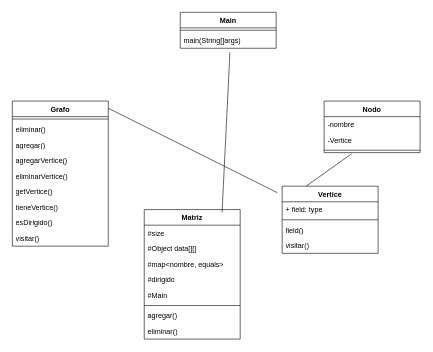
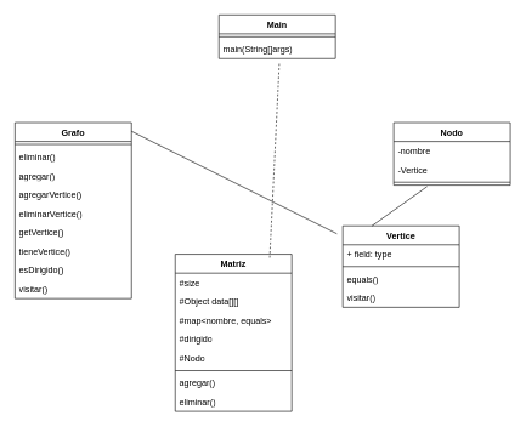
  <mxCell id="0" />
  <mxCell id="1" parent="0" />
  <mxCell id="2" value="Main" style="swimlane;fontStyle=1;align=center;verticalAlign=top;childLayout=stackLayout;horizontal=1;startSize=26;horizontalStack=0;resizeParent=1;resizeParentMax=0;resizeLast=0;collapsible=1;marginBottom=0;whiteSpace=wrap;html=1;" vertex="1" parent="1"><mxGeometry x="300" y="20" width="160" height="60" as="geometry" /></mxCell>
  <mxCell id="3" value="" style="line;strokeWidth=1;fillColor=none;align=left;verticalAlign=middle;spacingTop=-1;spacingLeft=3;spacingRight=3;rotatable=0;labelPosition=right;points=[];portConstraint=eastwest;strokeColor=inherit;" vertex="1" parent="2"><mxGeometry y="26" width="160" height="8" as="geometry" /></mxCell>
  <mxCell id="4" value="main(String[]args)" style="text;strokeColor=none;fillColor=none;align=left;verticalAlign=top;spacingLeft=4;spacingRight=4;overflow=hidden;rotatable=0;points=[[0,0.5],[1,0.5]];portConstraint=eastwest;whiteSpace=wrap;html=1;" vertex="1" parent="2"><mxGeometry y="34" width="160" height="26" as="geometry" /></mxCell>
  <mxCell id="5" value="Grafo" style="swimlane;fontStyle=1;align=center;verticalAlign=top;childLayout=stackLayout;horizontal=1;startSize=26;horizontalStack=0;resizeParent=1;resizeParentMax=0;resizeLast=0;collapsible=1;marginBottom=0;whiteSpace=wrap;html=1;" vertex="1" parent="1"><mxGeometry x="20" y="168" width="160" height="242" as="geometry" /></mxCell>
  <mxCell id="6" value="" style="line;strokeWidth=1;fillColor=none;align=left;verticalAlign=middle;spacingTop=-1;spacingLeft=3;spacingRight=3;rotatable=0;labelPosition=right;points=[];portConstraint=eastwest;strokeColor=inherit;" vertex="1" parent="5"><mxGeometry y="26" width="160" height="8" as="geometry" /></mxCell>
  <mxCell id="7" value="eliminar()" style="text;strokeColor=none;fillColor=none;align=left;verticalAlign=top;spacingLeft=4;spacingRight=4;overflow=hidden;rotatable=0;points=[[0,0.5],[1,0.5]];portConstraint=eastwest;whiteSpace=wrap;html=1;" vertex="1" parent="5"><mxGeometry y="34" width="160" height="26" as="geometry" /></mxCell>
  <mxCell id="8" value="agregar()" style="text;strokeColor=none;fillColor=none;align=left;verticalAlign=top;spacingLeft=4;spacingRight=4;overflow=hidden;rotatable=0;points=[[0,0.5],[1,0.5]];portConstraint=eastwest;whiteSpace=wrap;html=1;" vertex="1" parent="5"><mxGeometry y="60" width="160" height="26" as="geometry" /></mxCell>
  <mxCell id="9" value="agregarVertice()" style="text;strokeColor=none;fillColor=none;align=left;verticalAlign=top;spacingLeft=4;spacingRight=4;overflow=hidden;rotatable=0;points=[[0,0.5],[1,0.5]];portConstraint=eastwest;whiteSpace=wrap;html=1;" vertex="1" parent="5"><mxGeometry y="86" width="160" height="26" as="geometry" /></mxCell>
  <mxCell id="10" value="eliminarVertice()" style="text;strokeColor=none;fillColor=none;align=left;verticalAlign=top;spacingLeft=4;spacingRight=4;overflow=hidden;rotatable=0;points=[[0,0.5],[1,0.5]];portConstraint=eastwest;whiteSpace=wrap;html=1;" vertex="1" parent="5"><mxGeometry y="112" width="160" height="26" as="geometry" /></mxCell>
  <mxCell id="11" value="getVertice()" style="text;strokeColor=none;fillColor=none;align=left;verticalAlign=top;spacingLeft=4;spacingRight=4;overflow=hidden;rotatable=0;points=[[0,0.5],[1,0.5]];portConstraint=eastwest;whiteSpace=wrap;html=1;" vertex="1" parent="5"><mxGeometry y="138" width="160" height="26" as="geometry" /></mxCell>
  <mxCell id="12" value="tieneVertice()" style="text;strokeColor=none;fillColor=none;align=left;verticalAlign=top;spacingLeft=4;spacingRight=4;overflow=hidden;rotatable=0;points=[[0,0.5],[1,0.5]];portConstraint=eastwest;whiteSpace=wrap;html=1;" vertex="1" parent="5"><mxGeometry y="164" width="160" height="26" as="geometry" /></mxCell>
  <mxCell id="13" value="esDirigido()" style="text;strokeColor=none;fillColor=none;align=left;verticalAlign=top;spacingLeft=4;spacingRight=4;overflow=hidden;rotatable=0;points=[[0,0.5],[1,0.5]];portConstraint=eastwest;whiteSpace=wrap;html=1;" vertex="1" parent="5"><mxGeometry y="190" width="160" height="26" as="geometry" /></mxCell>
  <mxCell id="14" value="visitar()" style="text;strokeColor=none;fillColor=none;align=left;verticalAlign=top;spacingLeft=4;spacingRight=4;overflow=hidden;rotatable=0;points=[[0,0.5],[1,0.5]];portConstraint=eastwest;whiteSpace=wrap;html=1;" vertex="1" parent="5"><mxGeometry y="216" width="160" height="26" as="geometry" /></mxCell>
  <mxCell id="15" value="Vertice" style="swimlane;fontStyle=1;align=center;verticalAlign=top;childLayout=stackLayout;horizontal=1;startSize=26;horizontalStack=0;resizeParent=1;resizeParentMax=0;resizeLast=0;collapsible=1;marginBottom=0;whiteSpace=wrap;html=1;" vertex="1" parent="1"><mxGeometry x="470" y="310" width="160" height="112" as="geometry" /></mxCell>
  <mxCell id="16" value="+ field: type" style="text;strokeColor=none;fillColor=none;align=left;verticalAlign=top;spacingLeft=4;spacingRight=4;overflow=hidden;rotatable=0;points=[[0,0.5],[1,0.5]];portConstraint=eastwest;whiteSpace=wrap;html=1;" vertex="1" parent="15"><mxGeometry y="26" width="160" height="26" as="geometry" /></mxCell>
  <mxCell id="17" value="" style="line;strokeWidth=1;fillColor=none;align=left;verticalAlign=middle;spacingTop=-1;spacingLeft=3;spacingRight=3;rotatable=0;labelPosition=right;points=[];portConstraint=eastwest;strokeColor=inherit;" vertex="1" parent="15"><mxGeometry y="52" width="160" height="8" as="geometry" /></mxCell>
- <mxCell id="18" value="field()" style="text;strokeColor=none;fillColor=none;align=left;verticalAlign=top;spacingLeft=4;spacingRight=4;overflow=hidden;rotatable=0;points=[[0,0.5],[1,0.5]];portConstraint=eastwest;whiteSpace=wrap;html=1;" vertex="1" parent="15"><mxGeometry y="60" width="160" height="26" as="geometry" /></mxCell>
+ <mxCell id="18" value="equals()" style="text;strokeColor=none;fillColor=none;align=left;verticalAlign=top;spacingLeft=4;spacingRight=4;overflow=hidden;rotatable=0;points=[[0,0.5],[1,0.5]];portConstraint=eastwest;whiteSpace=wrap;html=1;" vertex="1" parent="15"><mxGeometry y="60" width="160" height="26" as="geometry" /></mxCell>
  <mxCell id="19" value="visitar()" style="text;strokeColor=none;fillColor=none;align=left;verticalAlign=top;spacingLeft=4;spacingRight=4;overflow=hidden;rotatable=0;points=[[0,0.5],[1,0.5]];portConstraint=eastwest;whiteSpace=wrap;html=1;" vertex="1" parent="15"><mxGeometry y="86" width="160" height="26" as="geometry" /></mxCell>
  <mxCell id="20" value="Matriz" style="swimlane;fontStyle=1;align=center;verticalAlign=top;childLayout=stackLayout;horizontal=1;startSize=26;horizontalStack=0;resizeParent=1;resizeParentMax=0;resizeLast=0;collapsible=1;marginBottom=0;whiteSpace=wrap;html=1;" vertex="1" parent="1"><mxGeometry x="240" y="349" width="160" height="216" as="geometry" /></mxCell>
  <mxCell id="21" value="#size" style="text;strokeColor=none;fillColor=none;align=left;verticalAlign=top;spacingLeft=4;spacingRight=4;overflow=hidden;rotatable=0;points=[[0,0.5],[1,0.5]];portConstraint=eastwest;whiteSpace=wrap;html=1;" vertex="1" parent="20"><mxGeometry y="26" width="160" height="26" as="geometry" /></mxCell>
  <mxCell id="22" value="#Object data[][]" style="text;strokeColor=none;fillColor=none;align=left;verticalAlign=top;spacingLeft=4;spacingRight=4;overflow=hidden;rotatable=0;points=[[0,0.5],[1,0.5]];portConstraint=eastwest;whiteSpace=wrap;html=1;" vertex="1" parent="20"><mxGeometry y="52" width="160" height="26" as="geometry" /></mxCell>
  <mxCell id="23" value="#map&amp;lt;nombre, equals&amp;gt;" style="text;strokeColor=none;fillColor=none;align=left;verticalAlign=top;spacingLeft=4;spacingRight=4;overflow=hidden;rotatable=0;points=[[0,0.5],[1,0.5]];portConstraint=eastwest;whiteSpace=wrap;html=1;" vertex="1" parent="20"><mxGeometry y="78" width="160" height="26" as="geometry" /></mxCell>
  <mxCell id="24" value="#dirigido" style="text;strokeColor=none;fillColor=none;align=left;verticalAlign=top;spacingLeft=4;spacingRight=4;overflow=hidden;rotatable=0;points=[[0,0.5],[1,0.5]];portConstraint=eastwest;whiteSpace=wrap;html=1;" vertex="1" parent="20"><mxGeometry y="104" width="160" height="26" as="geometry" /></mxCell>
- <mxCell id="25" value="#Main" style="text;strokeColor=none;fillColor=none;align=left;verticalAlign=top;spacingLeft=4;spacingRight=4;overflow=hidden;rotatable=0;points=[[0,0.5],[1,0.5]];portConstraint=eastwest;whiteSpace=wrap;html=1;" vertex="1" parent="20"><mxGeometry y="130" width="160" height="26" as="geometry" /></mxCell>
+ <mxCell id="25" value="#Nodo" style="text;strokeColor=none;fillColor=none;align=left;verticalAlign=top;spacingLeft=4;spacingRight=4;overflow=hidden;rotatable=0;points=[[0,0.5],[1,0.5]];portConstraint=eastwest;whiteSpace=wrap;html=1;" vertex="1" parent="20"><mxGeometry y="130" width="160" height="26" as="geometry" /></mxCell>
  <mxCell id="26" value="" style="line;strokeWidth=1;fillColor=none;align=left;verticalAlign=middle;spacingTop=-1;spacingLeft=3;spacingRight=3;rotatable=0;labelPosition=right;points=[];portConstraint=eastwest;strokeColor=inherit;" vertex="1" parent="20"><mxGeometry y="156" width="160" height="8" as="geometry" /></mxCell>
  <mxCell id="27" value="agregar()" style="text;strokeColor=none;fillColor=none;align=left;verticalAlign=top;spacingLeft=4;spacingRight=4;overflow=hidden;rotatable=0;points=[[0,0.5],[1,0.5]];portConstraint=eastwest;whiteSpace=wrap;html=1;" vertex="1" parent="20"><mxGeometry y="164" width="160" height="26" as="geometry" /></mxCell>
  <mxCell id="28" value="eliminar()" style="text;strokeColor=none;fillColor=none;align=left;verticalAlign=top;spacingLeft=4;spacingRight=4;overflow=hidden;rotatable=0;points=[[0,0.5],[1,0.5]];portConstraint=eastwest;whiteSpace=wrap;html=1;" vertex="1" parent="20"><mxGeometry y="190" width="160" height="26" as="geometry" /></mxCell>
  <mxCell id="29" value="Nodo" style="swimlane;fontStyle=1;align=center;verticalAlign=top;childLayout=stackLayout;horizontal=1;startSize=26;horizontalStack=0;resizeParent=1;resizeParentMax=0;resizeLast=0;collapsible=1;marginBottom=0;whiteSpace=wrap;html=1;" vertex="1" parent="1"><mxGeometry x="540" y="168" width="160" height="86" as="geometry" /></mxCell>
  <mxCell id="30" value="-nombre" style="text;strokeColor=none;fillColor=none;align=left;verticalAlign=top;spacingLeft=4;spacingRight=4;overflow=hidden;rotatable=0;points=[[0,0.5],[1,0.5]];portConstraint=eastwest;whiteSpace=wrap;html=1;" vertex="1" parent="29"><mxGeometry y="26" width="160" height="26" as="geometry" /></mxCell>
  <mxCell id="31" value="-Vertice" style="text;strokeColor=none;fillColor=none;align=left;verticalAlign=top;spacingLeft=4;spacingRight=4;overflow=hidden;rotatable=0;points=[[0,0.5],[1,0.5]];portConstraint=eastwest;whiteSpace=wrap;html=1;" vertex="1" parent="29"><mxGeometry y="52" width="160" height="26" as="geometry" /></mxCell>
  <mxCell id="32" value="" style="line;strokeWidth=1;fillColor=none;align=left;verticalAlign=middle;spacingTop=-1;spacingLeft=3;spacingRight=3;rotatable=0;labelPosition=right;points=[];portConstraint=eastwest;strokeColor=inherit;" vertex="1" parent="29"><mxGeometry y="78" width="160" height="8" as="geometry" /></mxCell>
  <mxCell id="33" value="" style="endArrow=none;html=1;rounded=0;exitX=0.286;exitY=1.25;exitDx=0;exitDy=0;exitPerimeter=0;entryX=0.25;entryY=0;entryDx=0;entryDy=0;" edge="1" parent="1" source="32" target="15"><mxGeometry width="50" height="50" relative="1" as="geometry"><mxPoint x="189" y="189" as="sourcePoint" /><mxPoint x="319" y="251" as="targetPoint" /></mxGeometry></mxCell>
  <mxCell id="34" value="" style="endArrow=none;html=1;rounded=0;entryX=-0.05;entryY=0.097;entryDx=0;entryDy=0;entryPerimeter=0;" edge="1" parent="1" target="15"><mxGeometry width="50" height="50" relative="1" as="geometry"><mxPoint x="180" y="180" as="sourcePoint" /><mxPoint x="339" y="481" as="targetPoint" /></mxGeometry></mxCell>
- <mxCell id="35" value="" style="endArrow=none;html=1;rounded=0;entryX=0.518;entryY=1.264;entryDx=0;entryDy=0;entryPerimeter=0;exitX=0.811;exitY=0.022;exitDx=0;exitDy=0;exitPerimeter=0;" edge="1" parent="1" source="20" target="4"><mxGeometry width="50" height="50" relative="1" as="geometry"><mxPoint x="350" y="410" as="sourcePoint" /><mxPoint x="400" y="360" as="targetPoint" /></mxGeometry></mxCell>
+ <mxCell id="35" value="" style="endArrow=none;html=1;rounded=0;entryX=0.518;entryY=1.264;entryDx=0;entryDy=0;entryPerimeter=0;exitX=0.811;exitY=0.022;exitDx=0;exitDy=0;exitPerimeter=0;dashed=1;" edge="1" parent="1" source="20" target="4"><mxGeometry width="50" height="50" relative="1" as="geometry"><mxPoint x="350" y="410" as="sourcePoint" /><mxPoint x="400" y="360" as="targetPoint" /></mxGeometry></mxCell>
